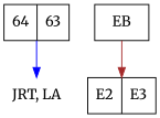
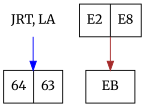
  digraph {
    fontname=Merriweather
    splines=ortho
    node [fontname=Merriweather shape=record]
    edge [fontname=Merriweather]
    n1 [label="JRT, LA" shape=none]
    n2 [label="64|63"]
    EB [shape=box]
-   n4 [label="E2|E3"]
-   n2 -> n1 [color=blue]
-   EB -> n4 [color=brown]
+   n4 [label="E2|E8"]
+   n1 -> n2 [color=blue]
+   n4 -> EB [color=brown]
  }
